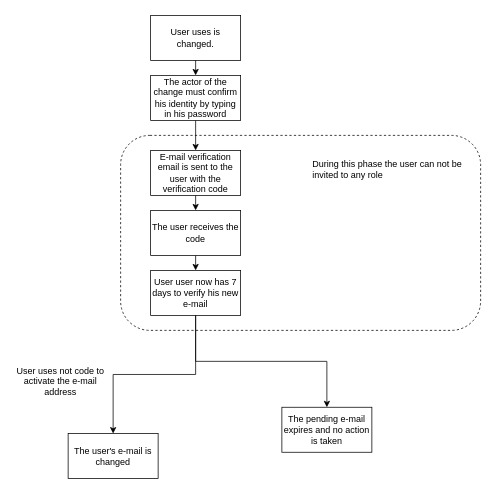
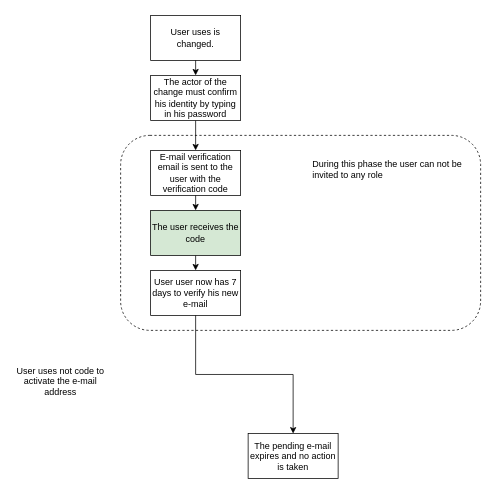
  <mxCell id="0" />
  <mxCell id="1" parent="0" />
  <mxCell id="2" value="User uses is changed." style="rounded=0;whiteSpace=wrap;html=1;" parent="1" vertex="1"><mxGeometry x="200" y="20" width="120" height="60" as="geometry" /></mxCell>
  <mxCell id="3" value="" style="endArrow=classic;html=1;exitX=0.5;exitY=1;exitDx=0;exitDy=0;" parent="1" source="2" target="5" edge="1"><mxGeometry width="50" height="50" relative="1" as="geometry"><mxPoint x="200" y="150" as="sourcePoint" /><mxPoint x="260" y="130" as="targetPoint" /></mxGeometry></mxCell>
  <mxCell id="4" style="edgeStyle=orthogonalEdgeStyle;rounded=0;orthogonalLoop=1;jettySize=auto;html=1;exitX=0.5;exitY=1;exitDx=0;exitDy=0;entryX=0.5;entryY=0;entryDx=0;entryDy=0;" edge="1" parent="1" source="5" target="6"><mxGeometry relative="1" as="geometry" /></mxCell>
  <mxCell id="5" value="The actor of the change must confirm his identity by typing in his password" style="rounded=0;whiteSpace=wrap;html=1;" parent="1" vertex="1"><mxGeometry x="200" y="100" width="120" height="60" as="geometry" /></mxCell>
  <mxCell id="6" value="E-mail verification email is sent to the user with the verification code" style="rounded=0;whiteSpace=wrap;html=1;" parent="1" vertex="1"><mxGeometry x="200" y="200" width="120" height="60" as="geometry" /></mxCell>
  <mxCell id="7" style="edgeStyle=orthogonalEdgeStyle;rounded=0;orthogonalLoop=1;jettySize=auto;html=1;" edge="1" parent="1" source="8"><mxGeometry relative="1" as="geometry"><mxPoint x="260" y="360" as="targetPoint" /></mxGeometry></mxCell>
- <mxCell id="8" value="The user receives the code" style="rounded=0;whiteSpace=wrap;html=1;" parent="1" vertex="1"><mxGeometry x="200" y="280" width="120" height="60" as="geometry" /></mxCell>
+ <mxCell id="8" value="The user receives the code" style="rounded=0;whiteSpace=wrap;html=1;fillColor=#d5e8d4;" parent="1" vertex="1"><mxGeometry x="200" y="280" width="120" height="60" as="geometry" /></mxCell>
  <mxCell id="9" value="" style="endArrow=classic;html=1;exitX=0.5;exitY=1;exitDx=0;exitDy=0;" parent="1" source="6" target="8" edge="1"><mxGeometry width="50" height="50" relative="1" as="geometry"><mxPoint x="200" y="410" as="sourcePoint" /><mxPoint x="250" y="360" as="targetPoint" /></mxGeometry></mxCell>
- <mxCell id="10" value="The user's e-mail is changed" style="rounded=0;whiteSpace=wrap;html=1;" vertex="1" parent="1"><mxGeometry x="90" y="577.5" width="120" height="60" as="geometry" /></mxCell>
  <mxCell id="11" value="User uses not code to activate the e-mail address" style="text;html=1;strokeColor=none;fillColor=none;align=center;verticalAlign=middle;whiteSpace=wrap;rounded=0;" vertex="1" parent="1"><mxGeometry x="20" y="472.5" width="120" height="70" as="geometry" /></mxCell>
- <mxCell id="12" value="The pending e-mail expires and no action is taken" style="rounded=0;whiteSpace=wrap;html=1;fillColor=none;" vertex="1" parent="1"><mxGeometry x="375" y="542.5" width="120" height="60" as="geometry" /></mxCell>
- <mxCell id="13" style="edgeStyle=orthogonalEdgeStyle;rounded=0;orthogonalLoop=1;jettySize=auto;html=1;exitX=0.5;exitY=1;exitDx=0;exitDy=0;" edge="1" parent="1" source="15" target="10"><mxGeometry relative="1" as="geometry" /></mxCell>
+ <mxCell id="12" value="The pending e-mail expires and no action is taken" style="rounded=0;whiteSpace=wrap;html=1;fillColor=none;" vertex="1" parent="1"><mxGeometry x="330" y="577.5" width="120" height="60" as="geometry" /></mxCell>
  <mxCell id="14" style="edgeStyle=orthogonalEdgeStyle;rounded=0;orthogonalLoop=1;jettySize=auto;html=1;exitX=0.5;exitY=1;exitDx=0;exitDy=0;" edge="1" parent="1" source="15" target="12"><mxGeometry relative="1" as="geometry" /></mxCell>
  <mxCell id="15" value="User user now has 7 days to verify his new e-mail" style="rounded=0;whiteSpace=wrap;html=1;fillColor=none;" vertex="1" parent="1"><mxGeometry x="200" y="360" width="120" height="60" as="geometry" /></mxCell>
  <mxCell id="16" value="" style="rounded=1;whiteSpace=wrap;html=1;fillColor=none;dashed=1;" vertex="1" parent="1"><mxGeometry x="160" y="180" width="480" height="260" as="geometry" /></mxCell>
  <mxCell id="17" value="&lt;div align=&quot;left&quot;&gt;During this phase the user can not be invited to any role&lt;br&gt;&lt;/div&gt;" style="text;html=1;strokeColor=none;fillColor=none;align=center;verticalAlign=middle;whiteSpace=wrap;rounded=0;dashed=1;" vertex="1" parent="1"><mxGeometry x="415" y="200" width="210" height="50" as="geometry" /></mxCell>
